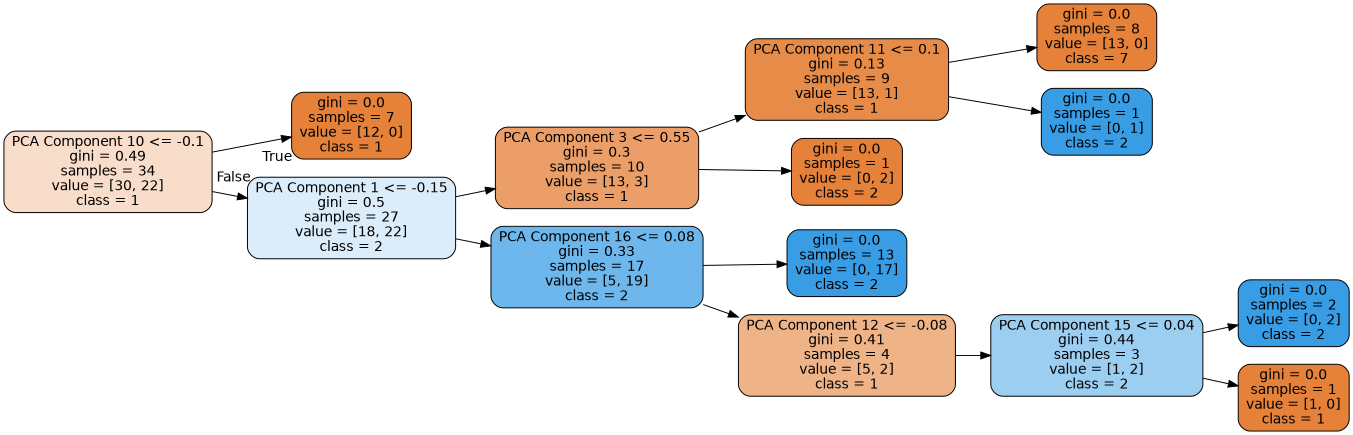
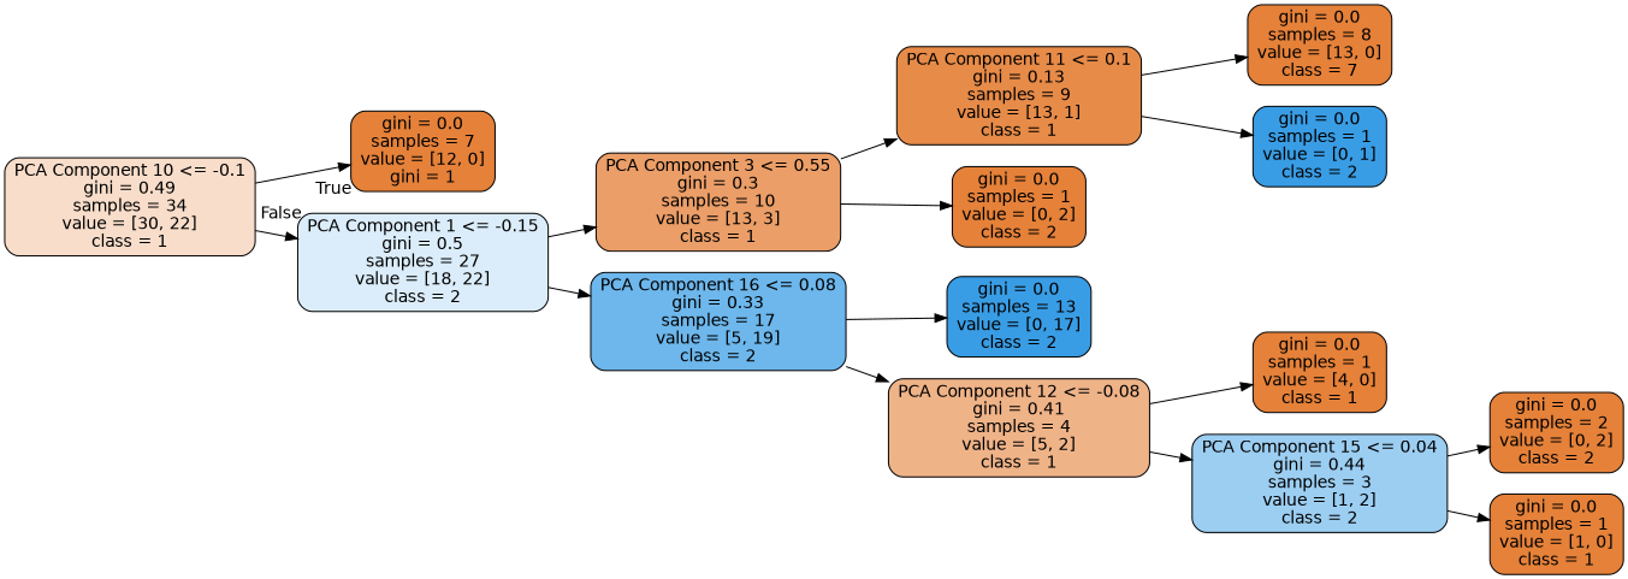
  digraph {
    rankdir=LR
    node [color=black fillcolor="#e58139" fontname=helvetica shape=box style="filled, rounded"]
    edge [fontname=helvetica]
    n1 [fillcolor="#f8ddca" label="PCA Component 10 <= -0.1\ngini = 0.49\nsamples = 34\nvalue = [30, 22]\nclass = 1"]
-   n2 [label="gini = 0.0\nsamples = 7\nvalue = [12, 0]\nclass = 1"]
+   n2 [label="gini = 0.0\nsamples = 7\nvalue = [12, 0]\ngini = 1"]
    n3 [fillcolor="#dbedfa" label="PCA Component 1 <= -0.15\ngini = 0.5\nsamples = 27\nvalue = [18, 22]\nclass = 2"]
    n4 [fillcolor="#eb9e67" label="PCA Component 3 <= 0.55\ngini = 0.3\nsamples = 10\nvalue = [13, 3]\nclass = 1"]
    n5 [fillcolor="#6db7ec" label="PCA Component 16 <= 0.08\ngini = 0.33\nsamples = 17\nvalue = [5, 19]\nclass = 2"]
    n6 [fillcolor="#e78b48" label="PCA Component 11 <= 0.1\ngini = 0.13\nsamples = 9\nvalue = [13, 1]\nclass = 1"]
    n7 [label="gini = 0.0\nsamples = 1\nvalue = [0, 2]\nclass = 2"]
    n8 [fillcolor="#399de5" label="gini = 0.0\nsamples = 13\nvalue = [0, 17]\nclass = 2"]
    n9 [fillcolor="#efb388" label="PCA Component 12 <= -0.08\ngini = 0.41\nsamples = 4\nvalue = [5, 2]\nclass = 1"]
    n10 [label="gini = 0.0\nsamples = 8\nvalue = [13, 0]\nclass = 7"]
    n11 [fillcolor="#399de5" label="gini = 0.0\nsamples = 1\nvalue = [0, 1]\nclass = 2"]
+   n12 [label="gini = 0.0\nsamples = 1\nvalue = [4, 0]\nclass = 1"]
    n13 [fillcolor="#9ccef2" label="PCA Component 15 <= 0.04\ngini = 0.44\nsamples = 3\nvalue = [1, 2]\nclass = 2"]
-   n14 [fillcolor="#399de5" label="gini = 0.0\nsamples = 2\nvalue = [0, 2]\nclass = 2"]
+   n14 [label="gini = 0.0\nsamples = 2\nvalue = [0, 2]\nclass = 2"]
    n15 [label="gini = 0.0\nsamples = 1\nvalue = [1, 0]\nclass = 1"]
    n1 -> n2 [headlabel=True labelangle=45 labeldistance=2.5]
    n1 -> n3 [headlabel=False labelangle=-45 labeldistance=2.5]
    n3 -> n4
    n3 -> n5
    n4 -> n6
    n4 -> n7
    n5 -> n8
    n5 -> n9
    n6 -> n10
    n6 -> n11
+   n9 -> n12
    n9 -> n13
    n13 -> n14
    n13 -> n15
  }
